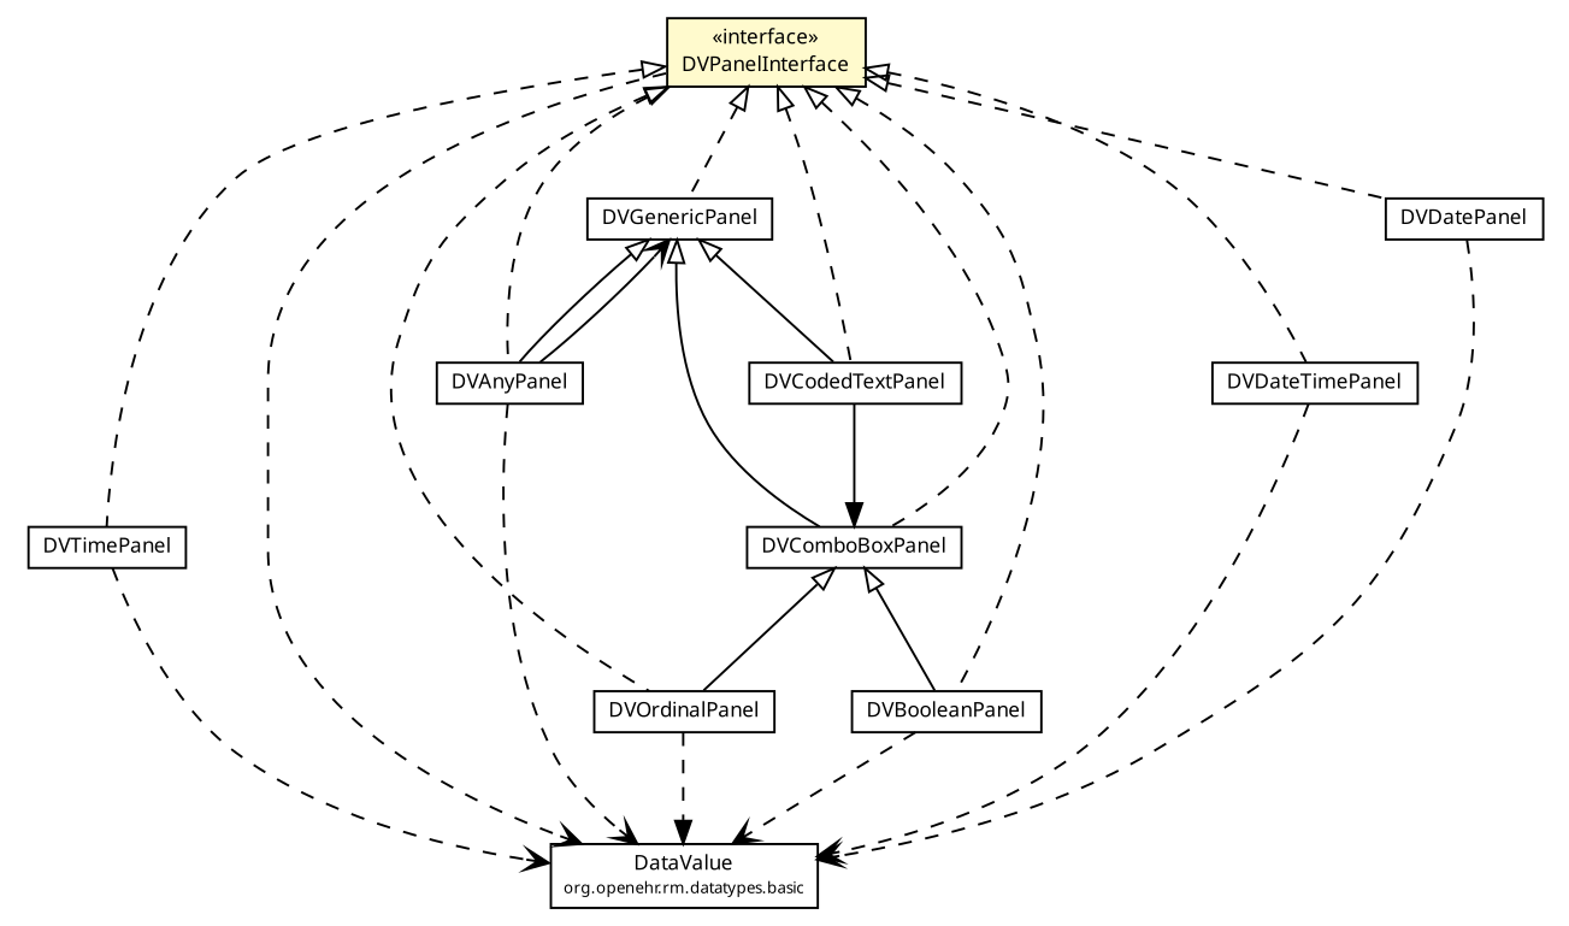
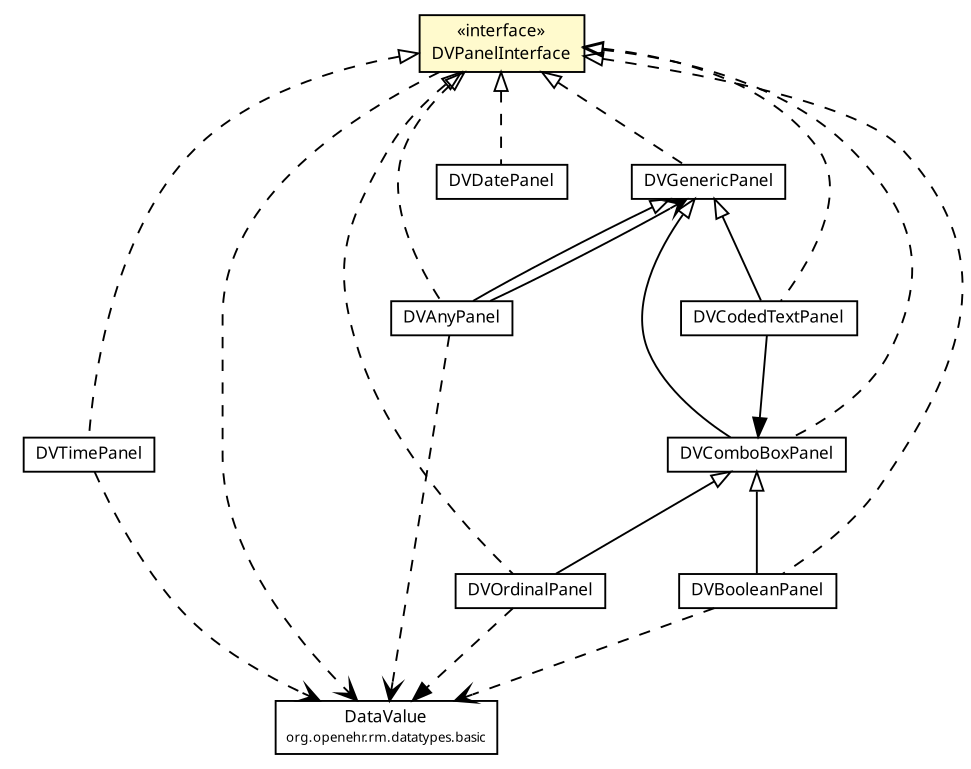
  digraph {
    nodesep=0.25
    ranksep=0.5
    node [fontcolor=black fontname="Trebuchet MS" fontsize=9.0 shape=plaintext]
    edge [fontname="Trebuchet MS" fontsize=10 headport=p labelfontname="Trebuchet MS" labelfontsize=10 style=dashed tailport=p arrowtail=empty dir=back]
    n1 [label=<<table title="se.cambio.cds.openehr.view.panels.DVTimePanel" border="0" cellborder="1" cellspacing="0" cellpadding="2" port="p" href="./DVTimePanel.html"> 		<tr><td><table border="0" cellspacing="0" cellpadding="1"> <tr><td align="center" balign="center"><font face="Trebuchet MS"> DVTimePanel </font></td></tr> 		</table></td></tr> 		</table>>]
    n2 [label=<<table title="org.openehr.rm.datatypes.basic.DataValue" border="0" cellborder="1" cellspacing="0" cellpadding="2" port="p" href="http://java.sun.com/j2se/1.4.2/docs/api/org/openehr/rm/datatypes/basic/DataValue.html"> 		<tr><td><table border="0" cellspacing="0" cellpadding="1"> <tr><td align="center" balign="center"><font face="Trebuchet MS"> DataValue </font></td></tr> <tr><td align="center" balign="center"><font face="Trebuchet MS" point-size="7.0"> org.openehr.rm.datatypes.basic </font></td></tr> 		</table></td></tr> 		</table>>]
    n3 [label=<<table title="se.cambio.cds.openehr.view.panels.DVPanelInterface" border="0" cellborder="1" cellspacing="0" cellpadding="2" port="p" bgcolor="lemonChiffon" href="./DVPanelInterface.html"> 		<tr><td><table border="0" cellspacing="0" cellpadding="1"> <tr><td align="center" balign="center"> &#171;interface&#187; </td></tr> <tr><td align="center" balign="center"><font face="Trebuchet MS"> DVPanelInterface </font></td></tr> 		</table></td></tr> 		</table>>]
    n4 [label=<<table title="se.cambio.cds.openehr.view.panels.DVOrdinalPanel" border="0" cellborder="1" cellspacing="0" cellpadding="2" port="p" href="./DVOrdinalPanel.html"> 		<tr><td><table border="0" cellspacing="0" cellpadding="1"> <tr><td align="center" balign="center"><font face="Trebuchet MS"> DVOrdinalPanel </font></td></tr> 		</table></td></tr> 		</table>>]
    n5 [label=<<table title="se.cambio.cds.openehr.view.panels.DVGenericPanel" border="0" cellborder="1" cellspacing="0" cellpadding="2" port="p" href="./DVGenericPanel.html"> 		<tr><td><table border="0" cellspacing="0" cellpadding="1"> <tr><td align="center" balign="center"><font face="Trebuchet MS"> DVGenericPanel </font></td></tr> 		</table></td></tr> 		</table>>]
-   n6 [label=<<table title="se.cambio.cds.openehr.view.panels.DVDateTimePanel" border="0" cellborder="1" cellspacing="0" cellpadding="2" port="p" href="./DVDateTimePanel.html"> 		<tr><td><table border="0" cellspacing="0" cellpadding="1"> <tr><td align="center" balign="center"><font face="Trebuchet MS"> DVDateTimePanel </font></td></tr> 		</table></td></tr> 		</table>>]
    n7 [label=<<table title="se.cambio.cds.openehr.view.panels.DVDatePanel" border="0" cellborder="1" cellspacing="0" cellpadding="2" port="p" href="./DVDatePanel.html"> 		<tr><td><table border="0" cellspacing="0" cellpadding="1"> <tr><td align="center" balign="center"><font face="Trebuchet MS"> DVDatePanel </font></td></tr> 		</table></td></tr> 		</table>>]
    n8 [label=<<table title="se.cambio.cds.openehr.view.panels.DVComboBoxPanel" border="0" cellborder="1" cellspacing="0" cellpadding="2" port="p" href="./DVComboBoxPanel.html"> 		<tr><td><table border="0" cellspacing="0" cellpadding="1"> <tr><td align="center" balign="center"><font face="Trebuchet MS"> DVComboBoxPanel </font></td></tr> 		</table></td></tr> 		</table>>]
    n9 [label=<<table title="se.cambio.cds.openehr.view.panels.DVCodedTextPanel" border="0" cellborder="1" cellspacing="0" cellpadding="2" port="p" href="./DVCodedTextPanel.html"> 		<tr><td><table border="0" cellspacing="0" cellpadding="1"> <tr><td align="center" balign="center"><font face="Trebuchet MS"> DVCodedTextPanel </font></td></tr> 		</table></td></tr> 		</table>>]
    n10 [label=<<table title="se.cambio.cds.openehr.view.panels.DVBooleanPanel" border="0" cellborder="1" cellspacing="0" cellpadding="2" port="p" href="./DVBooleanPanel.html"> 		<tr><td><table border="0" cellspacing="0" cellpadding="1"> <tr><td align="center" balign="center"><font face="Trebuchet MS"> DVBooleanPanel </font></td></tr> 		</table></td></tr> 		</table>>]
    n11 [label=<<table title="se.cambio.cds.openehr.view.panels.DVAnyPanel" border="0" cellborder="1" cellspacing="0" cellpadding="2" port="p" href="./DVAnyPanel.html"> 		<tr><td><table border="0" cellspacing="0" cellpadding="1"> <tr><td align="center" balign="center"><font face="Trebuchet MS"> DVAnyPanel </font></td></tr> 		</table></td></tr> 		</table>>]
    n1 -> n2 [arrowhead=open color=black fontcolor=black fontsize=10.0 arrowtail="" dir=""]
    n3 -> n1
    n3 -> n2 [arrowhead=open color=black fontcolor=black fontsize=10.0 arrowtail="" dir=""]
    n3 -> n4
    n3 -> n5
-   n3 -> n6
    n3 -> n7
    n3 -> n8
    n3 -> n9
    n3 -> n10
    n3 -> n11
    n4 -> n2 [arrowhead=normal color=black fontcolor=black fontsize=10.0 arrowtail="" dir=""]
    n5 -> n8 [style=""]
    n5 -> n9 [style=""]
    n5 -> n11 [style=""]
-   n6 -> n2 [arrowhead=open color=black fontcolor=black fontsize=10.0 arrowtail="" dir=""]
-   n7 -> n2 [arrowhead=open color=black fontcolor=black fontsize=10.0 arrowtail="" dir=""]
    n8 -> n4 [style=""]
    n8 -> n10 [style=""]
    n9 -> n8 [arrowhead=normal color=black fontcolor=black fontsize=10.0 style="" arrowtail="" dir=""]
    n10 -> n2 [arrowhead=open color=black fontcolor=black fontsize=10.0 arrowtail="" dir=""]
    n11 -> n2 [arrowhead=open color=black fontcolor=black fontsize=10.0 arrowtail="" dir=""]
    n11 -> n5 [arrowhead=open color=black fontcolor=black fontsize=10.0 style="" arrowtail="" dir=""]
  }
